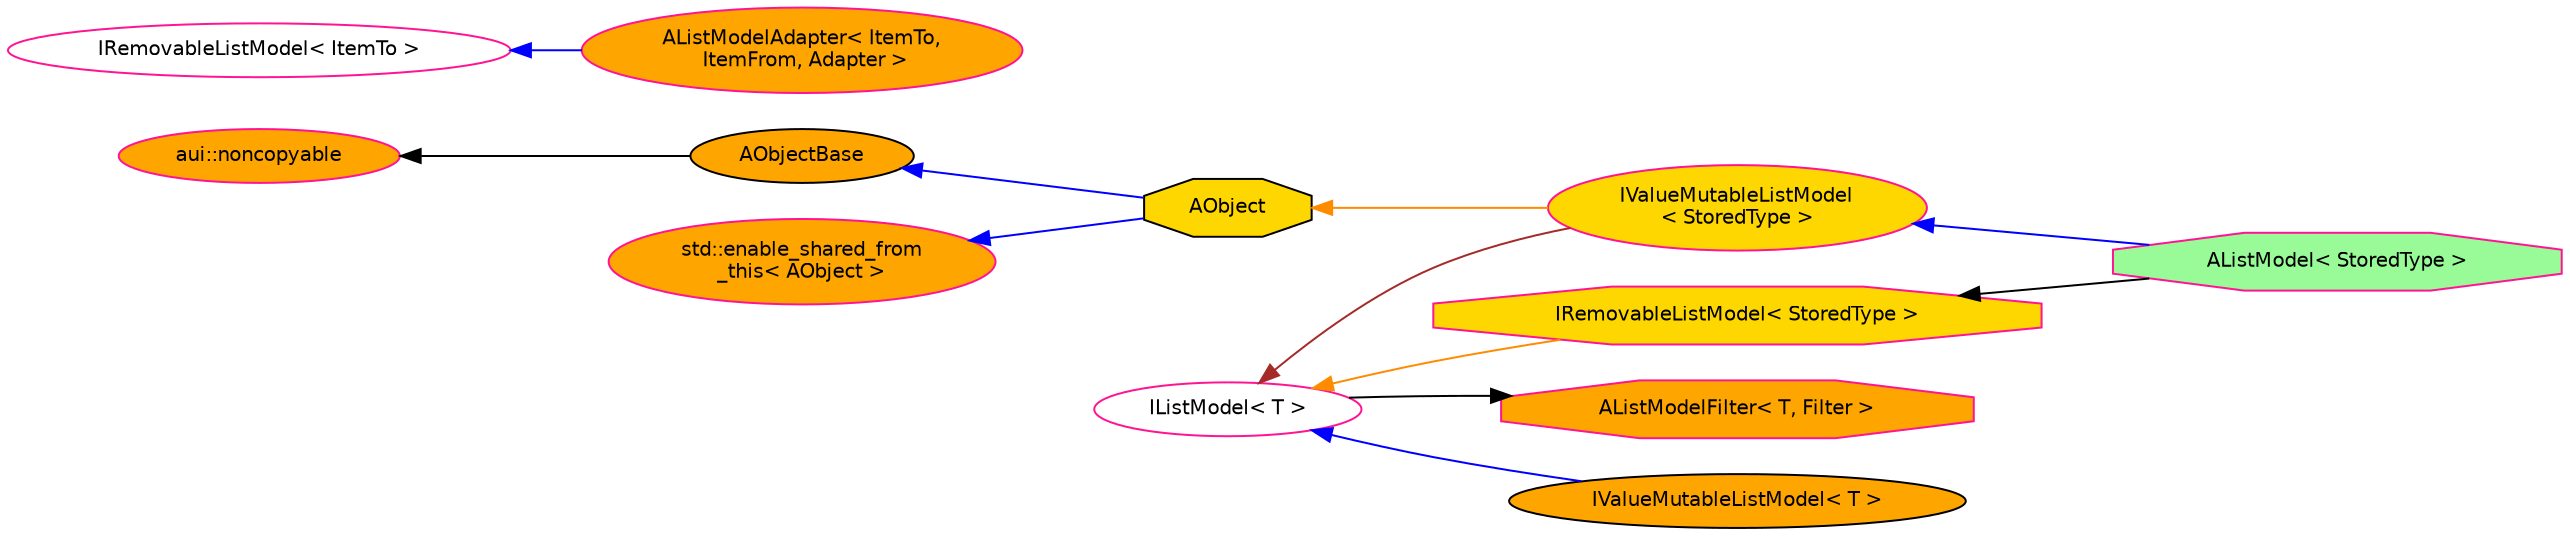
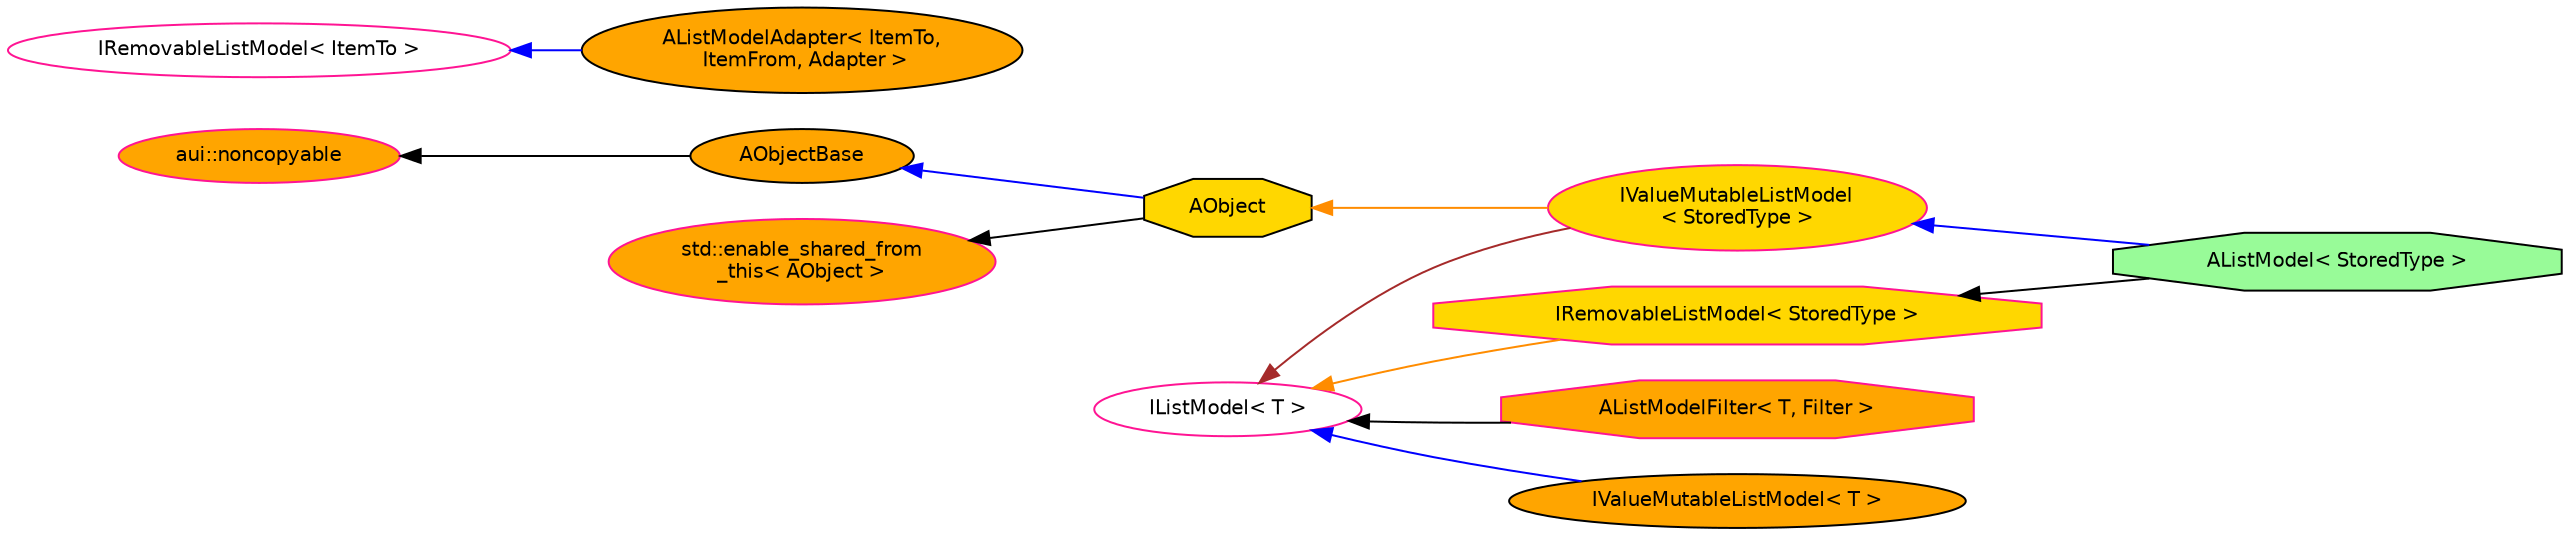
  digraph {
    rankdir=LR
    node [color=deeppink fillcolor=orange fontname=Helvetica fontsize=10 shape=ellipse style=filled]
    edge [color=black dir=back fontname=Helvetica fontsize=10 labelfontname=Helvetica labelfontsize=10 style=solid]
    n1 [fillcolor=white fontcolor=black height=0.2 label="IListModel\< T \>" width=0.4]
    n2 [fillcolor=gold height=0.2 label="IRemovableListModel\< StoredType \>" shape=octagon width=0.4]
    n3 [fillcolor=gold height=0.2 label="IValueMutableListModel\l\< StoredType \>" width=0.4]
    n4 [height=0.2 label="AListModelFilter\< T, Filter \>" shape=octagon width=0.4]
    n5 [color=black height=0.2 label="IValueMutableListModel\< T \>" width=0.4]
-   n6 [fillcolor=palegreen height=0.2 label="AListModel\< StoredType \>" shape=octagon width=0.4]
+   n6 [color=black fillcolor=palegreen height=0.2 label="AListModel\< StoredType \>" shape=octagon width=0.4]
    n7 [fillcolor=white height=0.2 label="IRemovableListModel\< ItemTo \>" width=0.4]
-   n8 [height=0.2 label="AListModelAdapter\< ItemTo,\l ItemFrom, Adapter \>" width=0.4]
+   n8 [color=black height=0.2 label="AListModelAdapter\< ItemTo,\l ItemFrom, Adapter \>" width=0.4]
    n9 [color=black fillcolor=gold height=0.2 label=AObject shape=octagon width=0.4]
    n10 [color=black height=0.2 label=AObjectBase width=0.4]
    n11 [height=0.2 label="aui::noncopyable" width=0.4]
    n12 [height=0.2 label="std::enable_shared_from\l_this\< AObject \>" width=0.4]
    n1 -> n2 [color=darkorange]
    n1 -> n3 [color=brown]
-   n4 -> n1
+   n1 -> n4
    n1 -> n5 [color=blue]
    n2 -> n6
    n3 -> n6 [color=blue]
    n7 -> n8 [color=blue]
    n9 -> n3 [color=darkorange]
    n10 -> n9 [color=blue]
    n11 -> n10
-   n12 -> n9 [color=blue]
+   n12 -> n9
  }
